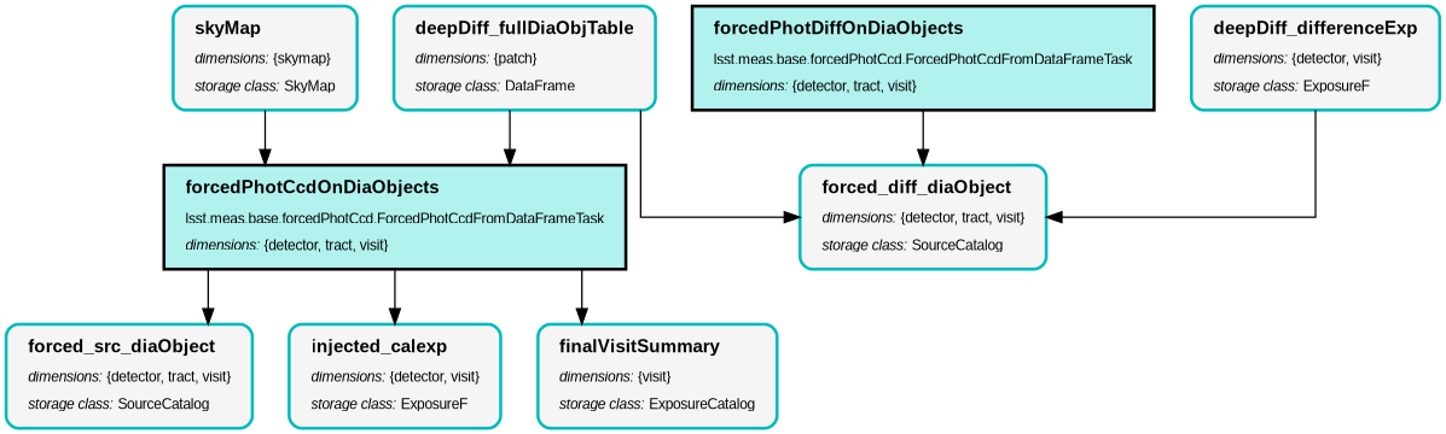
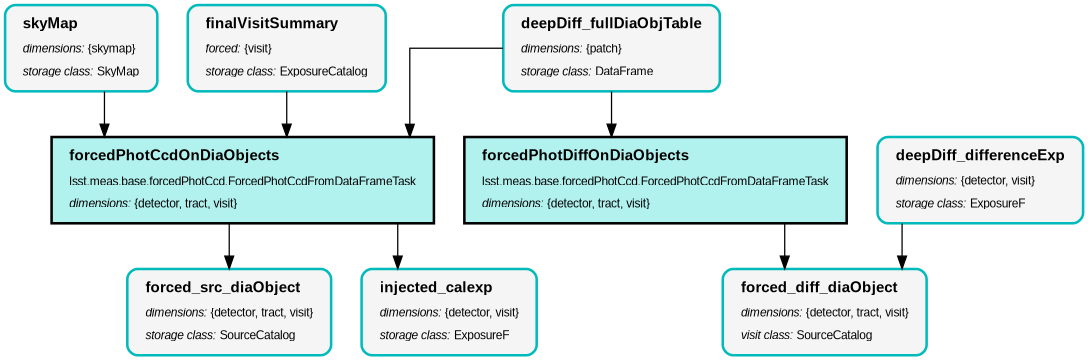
  digraph {
    fontname="Liberation Sans"
    nodesep=0.5
    ranksep=0.75
    splines=ortho
    node [color="#00BABC" fillcolor="#F5F5F5" fontname="Liberation Sans" fontsize=14 margin="0.2,0.1" penwidth=3 shape=box style="rounded,filled,bold"]
    edge [arrowsize=1.5 color=black fontname="Liberation Sans" penwidth=1.5]
    n1 [color=black fillcolor="#B1F2EF" label=<<TABLE BORDER="0" CELLPADDING="5"><TR><TD ALIGN="LEFT"><B><FONT POINT-SIZE="18">forcedPhotCcdOnDiaObjects</FONT></B></TD></TR><TR><TD ALIGN="LEFT">lsst.meas.base.forcedPhotCcd.ForcedPhotCcdFromDataFrameTask</TD></TR><TR><TD ALIGN="LEFT"><I>dimensions:</I>&nbsp;{detector, tract, visit}</TD></TR></TABLE>> style=filled]
    n2 [label=<<TABLE BORDER="0" CELLPADDING="5"><TR><TD ALIGN="LEFT"><B><FONT POINT-SIZE="18">forced_src_diaObject</FONT></B></TD></TR><TR><TD ALIGN="LEFT"><I>dimensions:</I>&nbsp;{detector, tract, visit}</TD></TR><TR><TD ALIGN="LEFT"><I>storage class:</I>&nbsp;SourceCatalog</TD></TR></TABLE>>]
    n3 [label=<<TABLE BORDER="0" CELLPADDING="5"><TR><TD ALIGN="LEFT"><B><FONT POINT-SIZE="18">injected_calexp</FONT></B></TD></TR><TR><TD ALIGN="LEFT"><I>dimensions:</I>&nbsp;{detector, visit}</TD></TR><TR><TD ALIGN="LEFT"><I>storage class:</I>&nbsp;ExposureF</TD></TR></TABLE>>]
    n4 [label=<<TABLE BORDER="0" CELLPADDING="5"><TR><TD ALIGN="LEFT"><B><FONT POINT-SIZE="18">skyMap</FONT></B></TD></TR><TR><TD ALIGN="LEFT"><I>dimensions:</I>&nbsp;{skymap}</TD></TR><TR><TD ALIGN="LEFT"><I>storage class:</I>&nbsp;SkyMap</TD></TR></TABLE>>]
    n5 [color=black fillcolor="#B1F2EF" label=<<TABLE BORDER="0" CELLPADDING="5"><TR><TD ALIGN="LEFT"><B><FONT POINT-SIZE="18">forcedPhotDiffOnDiaObjects</FONT></B></TD></TR><TR><TD ALIGN="LEFT">lsst.meas.base.forcedPhotCcd.ForcedPhotCcdFromDataFrameTask</TD></TR><TR><TD ALIGN="LEFT"><I>dimensions:</I>&nbsp;{detector, tract, visit}</TD></TR></TABLE>> style=filled]
-   n6 [label=<<TABLE BORDER="0" CELLPADDING="5"><TR><TD ALIGN="LEFT"><B><FONT POINT-SIZE="18">forced_diff_diaObject</FONT></B></TD></TR><TR><TD ALIGN="LEFT"><I>dimensions:</I>&nbsp;{detector, tract, visit}</TD></TR><TR><TD ALIGN="LEFT"><I>storage class:</I>&nbsp;SourceCatalog</TD></TR></TABLE>>]
-   n7 [label=<<TABLE BORDER="0" CELLPADDING="5"><TR><TD ALIGN="LEFT"><B><FONT POINT-SIZE="18">finalVisitSummary</FONT></B></TD></TR><TR><TD ALIGN="LEFT"><I>dimensions:</I>&nbsp;{visit}</TD></TR><TR><TD ALIGN="LEFT"><I>storage class:</I>&nbsp;ExposureCatalog</TD></TR></TABLE>>]
+   n6 [label=<<TABLE BORDER="0" CELLPADDING="5"><TR><TD ALIGN="LEFT"><B><FONT POINT-SIZE="18">forced_diff_diaObject</FONT></B></TD></TR><TR><TD ALIGN="LEFT"><I>dimensions:</I>&nbsp;{detector, tract, visit}</TD></TR><TR><TD ALIGN="LEFT"><I>visit class:</I>&nbsp;SourceCatalog</TD></TR></TABLE>>]
+   n7 [label=<<TABLE BORDER="0" CELLPADDING="5"><TR><TD ALIGN="LEFT"><B><FONT POINT-SIZE="18">finalVisitSummary</FONT></B></TD></TR><TR><TD ALIGN="LEFT"><I>forced:</I>&nbsp;{visit}</TD></TR><TR><TD ALIGN="LEFT"><I>storage class:</I>&nbsp;ExposureCatalog</TD></TR></TABLE>>]
    n8 [label=<<TABLE BORDER="0" CELLPADDING="5"><TR><TD ALIGN="LEFT"><B><FONT POINT-SIZE="18">deepDiff_fullDiaObjTable</FONT></B></TD></TR><TR><TD ALIGN="LEFT"><I>dimensions:</I>&nbsp;{patch}</TD></TR><TR><TD ALIGN="LEFT"><I>storage class:</I>&nbsp;DataFrame</TD></TR></TABLE>>]
    n9 [label=<<TABLE BORDER="0" CELLPADDING="5"><TR><TD ALIGN="LEFT"><B><FONT POINT-SIZE="18">deepDiff_differenceExp</FONT></B></TD></TR><TR><TD ALIGN="LEFT"><I>dimensions:</I>&nbsp;{detector, visit}</TD></TR><TR><TD ALIGN="LEFT"><I>storage class:</I>&nbsp;ExposureF</TD></TR></TABLE>>]
    n1 -> n2
    n1 -> n3
    n4 -> n1
    n5 -> n6
-   n1 -> n7
+   n7 -> n1
    n8 -> n1
-   n8 -> n6
+   n8 -> n5
    n9 -> n6
  }
